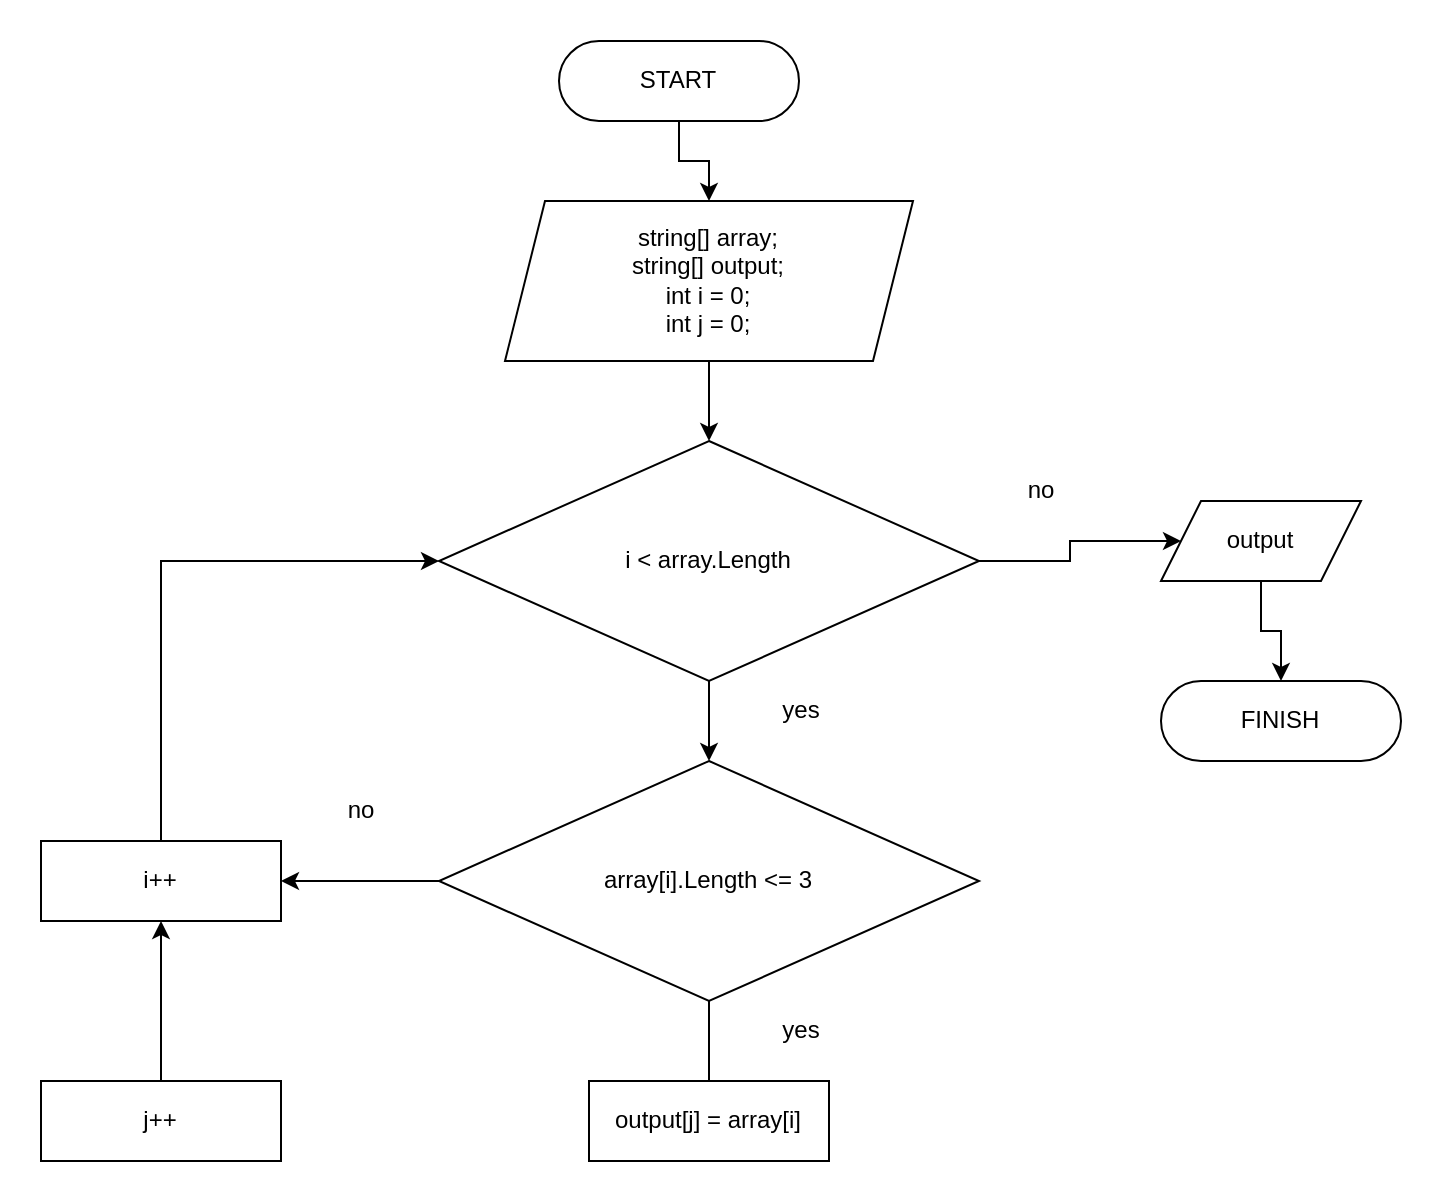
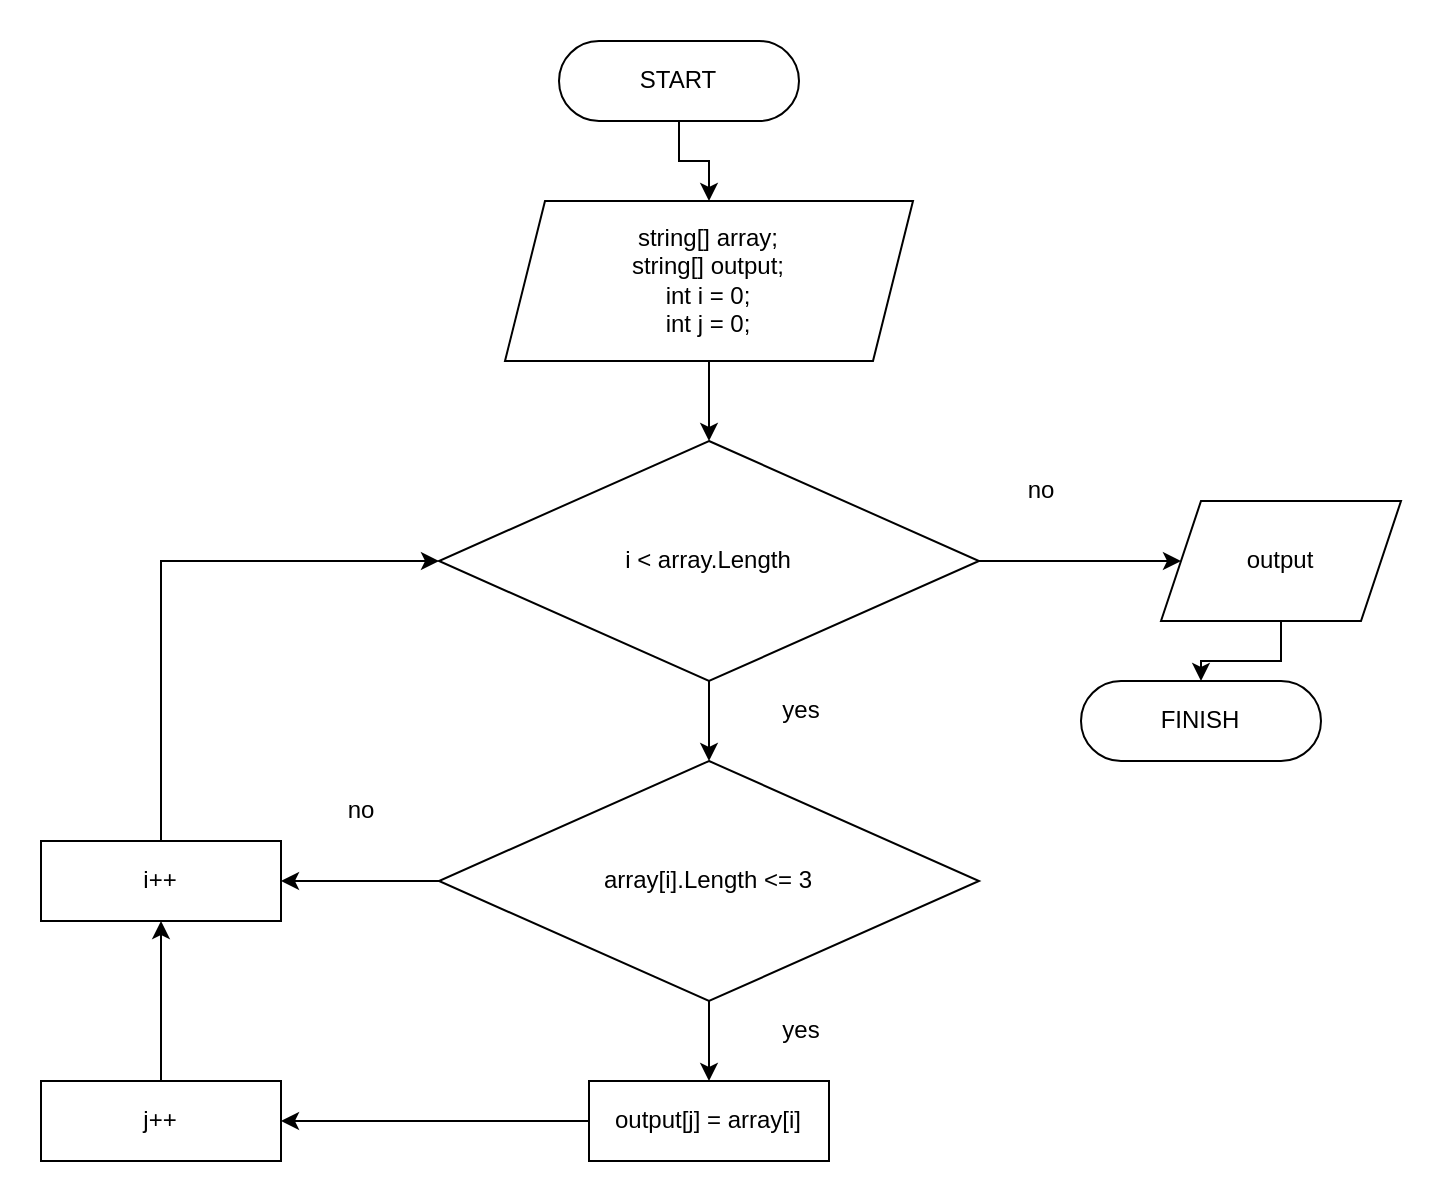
  <mxCell id="0" />
  <mxCell id="1" parent="0" />
  <mxCell id="2" value="" style="edgeStyle=orthogonalEdgeStyle;rounded=0;orthogonalLoop=1;jettySize=auto;html=1;" edge="1" parent="1" source="3" target="5"><mxGeometry relative="1" as="geometry" /></mxCell>
  <mxCell id="3" value="START" style="rounded=1;whiteSpace=wrap;html=1;arcSize=50;" vertex="1" parent="1"><mxGeometry x="279" y="20" width="120" height="40" as="geometry" /></mxCell>
  <mxCell id="4" value="" style="edgeStyle=orthogonalEdgeStyle;rounded=0;orthogonalLoop=1;jettySize=auto;html=1;" edge="1" parent="1" source="5" target="8"><mxGeometry relative="1" as="geometry" /></mxCell>
  <mxCell id="5" value="string[] array;&lt;br&gt;string[] output;&lt;br&gt;int i = 0;&lt;br&gt;int j = 0;" style="shape=parallelogram;perimeter=parallelogramPerimeter;whiteSpace=wrap;html=1;fixedSize=1;" vertex="1" parent="1"><mxGeometry x="252" y="100" width="204" height="80" as="geometry" /></mxCell>
  <mxCell id="6" value="" style="edgeStyle=orthogonalEdgeStyle;rounded=0;orthogonalLoop=1;jettySize=auto;html=1;" edge="1" parent="1" source="8" target="10"><mxGeometry relative="1" as="geometry" /></mxCell>
  <mxCell id="7" value="" style="edgeStyle=orthogonalEdgeStyle;rounded=0;orthogonalLoop=1;jettySize=auto;html=1;" edge="1" parent="1" source="8" target="14"><mxGeometry relative="1" as="geometry" /></mxCell>
  <mxCell id="8" value="i &amp;lt; array.Length" style="rhombus;whiteSpace=wrap;html=1;" vertex="1" parent="1"><mxGeometry x="219" y="220" width="270" height="120" as="geometry" /></mxCell>
  <mxCell id="9" value="" style="edgeStyle=orthogonalEdgeStyle;rounded=0;orthogonalLoop=1;jettySize=auto;html=1;" edge="1" parent="1" source="10" target="11"><mxGeometry relative="1" as="geometry" /></mxCell>
- <mxCell id="10" value="output" style="shape=parallelogram;perimeter=parallelogramPerimeter;whiteSpace=wrap;html=1;fixedSize=1;" vertex="1" parent="1"><mxGeometry x="580" y="250" width="100" height="40" as="geometry" /></mxCell>
- <mxCell id="11" value="FINISH" style="rounded=1;whiteSpace=wrap;html=1;arcSize=50;" vertex="1" parent="1"><mxGeometry x="580" y="340" width="120" height="40" as="geometry" /></mxCell>
- <mxCell id="12" value="" style="edgeStyle=orthogonalEdgeStyle;rounded=0;orthogonalLoop=1;jettySize=auto;html=1;endArrow=none;" edge="1" parent="1" source="14" target="16"><mxGeometry relative="1" as="geometry" /></mxCell>
+ <mxCell id="10" value="output" style="shape=parallelogram;perimeter=parallelogramPerimeter;whiteSpace=wrap;html=1;fixedSize=1;" vertex="1" parent="1"><mxGeometry x="580" y="250" width="120" height="60" as="geometry" /></mxCell>
+ <mxCell id="11" value="FINISH" style="rounded=1;whiteSpace=wrap;html=1;arcSize=50;" vertex="1" parent="1"><mxGeometry x="540" y="340" width="120" height="40" as="geometry" /></mxCell>
+ <mxCell id="12" value="" style="edgeStyle=orthogonalEdgeStyle;rounded=0;orthogonalLoop=1;jettySize=auto;html=1;" edge="1" parent="1" source="14" target="16"><mxGeometry relative="1" as="geometry" /></mxCell>
  <mxCell id="13" style="edgeStyle=orthogonalEdgeStyle;rounded=0;orthogonalLoop=1;jettySize=auto;html=1;entryX=1;entryY=0.5;entryDx=0;entryDy=0;" edge="1" parent="1" source="14" target="20"><mxGeometry relative="1" as="geometry" /></mxCell>
  <mxCell id="14" value="array[i].Length &amp;lt;= 3" style="rhombus;whiteSpace=wrap;html=1;" vertex="1" parent="1"><mxGeometry x="219" y="380" width="270" height="120" as="geometry" /></mxCell>
+ <mxCell id="15" style="edgeStyle=orthogonalEdgeStyle;rounded=0;orthogonalLoop=1;jettySize=auto;html=1;entryX=1;entryY=0.5;entryDx=0;entryDy=0;" edge="1" parent="1" source="16" target="18"><mxGeometry relative="1" as="geometry" /></mxCell>
  <mxCell id="16" value="output[j] = array[i]" style="rounded=0;whiteSpace=wrap;html=1;" vertex="1" parent="1"><mxGeometry x="294" y="540" width="120" height="40" as="geometry" /></mxCell>
  <mxCell id="17" style="edgeStyle=orthogonalEdgeStyle;rounded=0;orthogonalLoop=1;jettySize=auto;html=1;entryX=0.5;entryY=1;entryDx=0;entryDy=0;" edge="1" parent="1" source="18" target="20"><mxGeometry relative="1" as="geometry" /></mxCell>
  <mxCell id="18" value="j++" style="rounded=0;whiteSpace=wrap;html=1;" vertex="1" parent="1"><mxGeometry x="20" y="540" width="120" height="40" as="geometry" /></mxCell>
  <mxCell id="19" style="edgeStyle=orthogonalEdgeStyle;rounded=0;orthogonalLoop=1;jettySize=auto;html=1;entryX=0;entryY=0.5;entryDx=0;entryDy=0;" edge="1" parent="1" source="20" target="8"><mxGeometry relative="1" as="geometry"><Array as="points"><mxPoint x="80" y="280" /></Array></mxGeometry></mxCell>
  <mxCell id="20" value="i++" style="rounded=0;whiteSpace=wrap;html=1;" vertex="1" parent="1"><mxGeometry x="20" y="420" width="120" height="40" as="geometry" /></mxCell>
  <mxCell id="21" value="no" style="text;html=1;align=center;verticalAlign=middle;resizable=0;points=[];autosize=1;strokeColor=none;fillColor=none;" vertex="1" parent="1"><mxGeometry x="500" y="230" width="40" height="30" as="geometry" /></mxCell>
  <mxCell id="22" value="no" style="text;html=1;align=center;verticalAlign=middle;resizable=0;points=[];autosize=1;strokeColor=none;fillColor=none;" vertex="1" parent="1"><mxGeometry x="160" y="390" width="40" height="30" as="geometry" /></mxCell>
  <mxCell id="23" value="yes" style="text;html=1;align=center;verticalAlign=middle;resizable=0;points=[];autosize=1;strokeColor=none;fillColor=none;" vertex="1" parent="1"><mxGeometry x="380" y="340" width="40" height="30" as="geometry" /></mxCell>
  <mxCell id="24" value="yes" style="text;html=1;align=center;verticalAlign=middle;resizable=0;points=[];autosize=1;strokeColor=none;fillColor=none;" vertex="1" parent="1"><mxGeometry x="380" y="500" width="40" height="30" as="geometry" /></mxCell>
